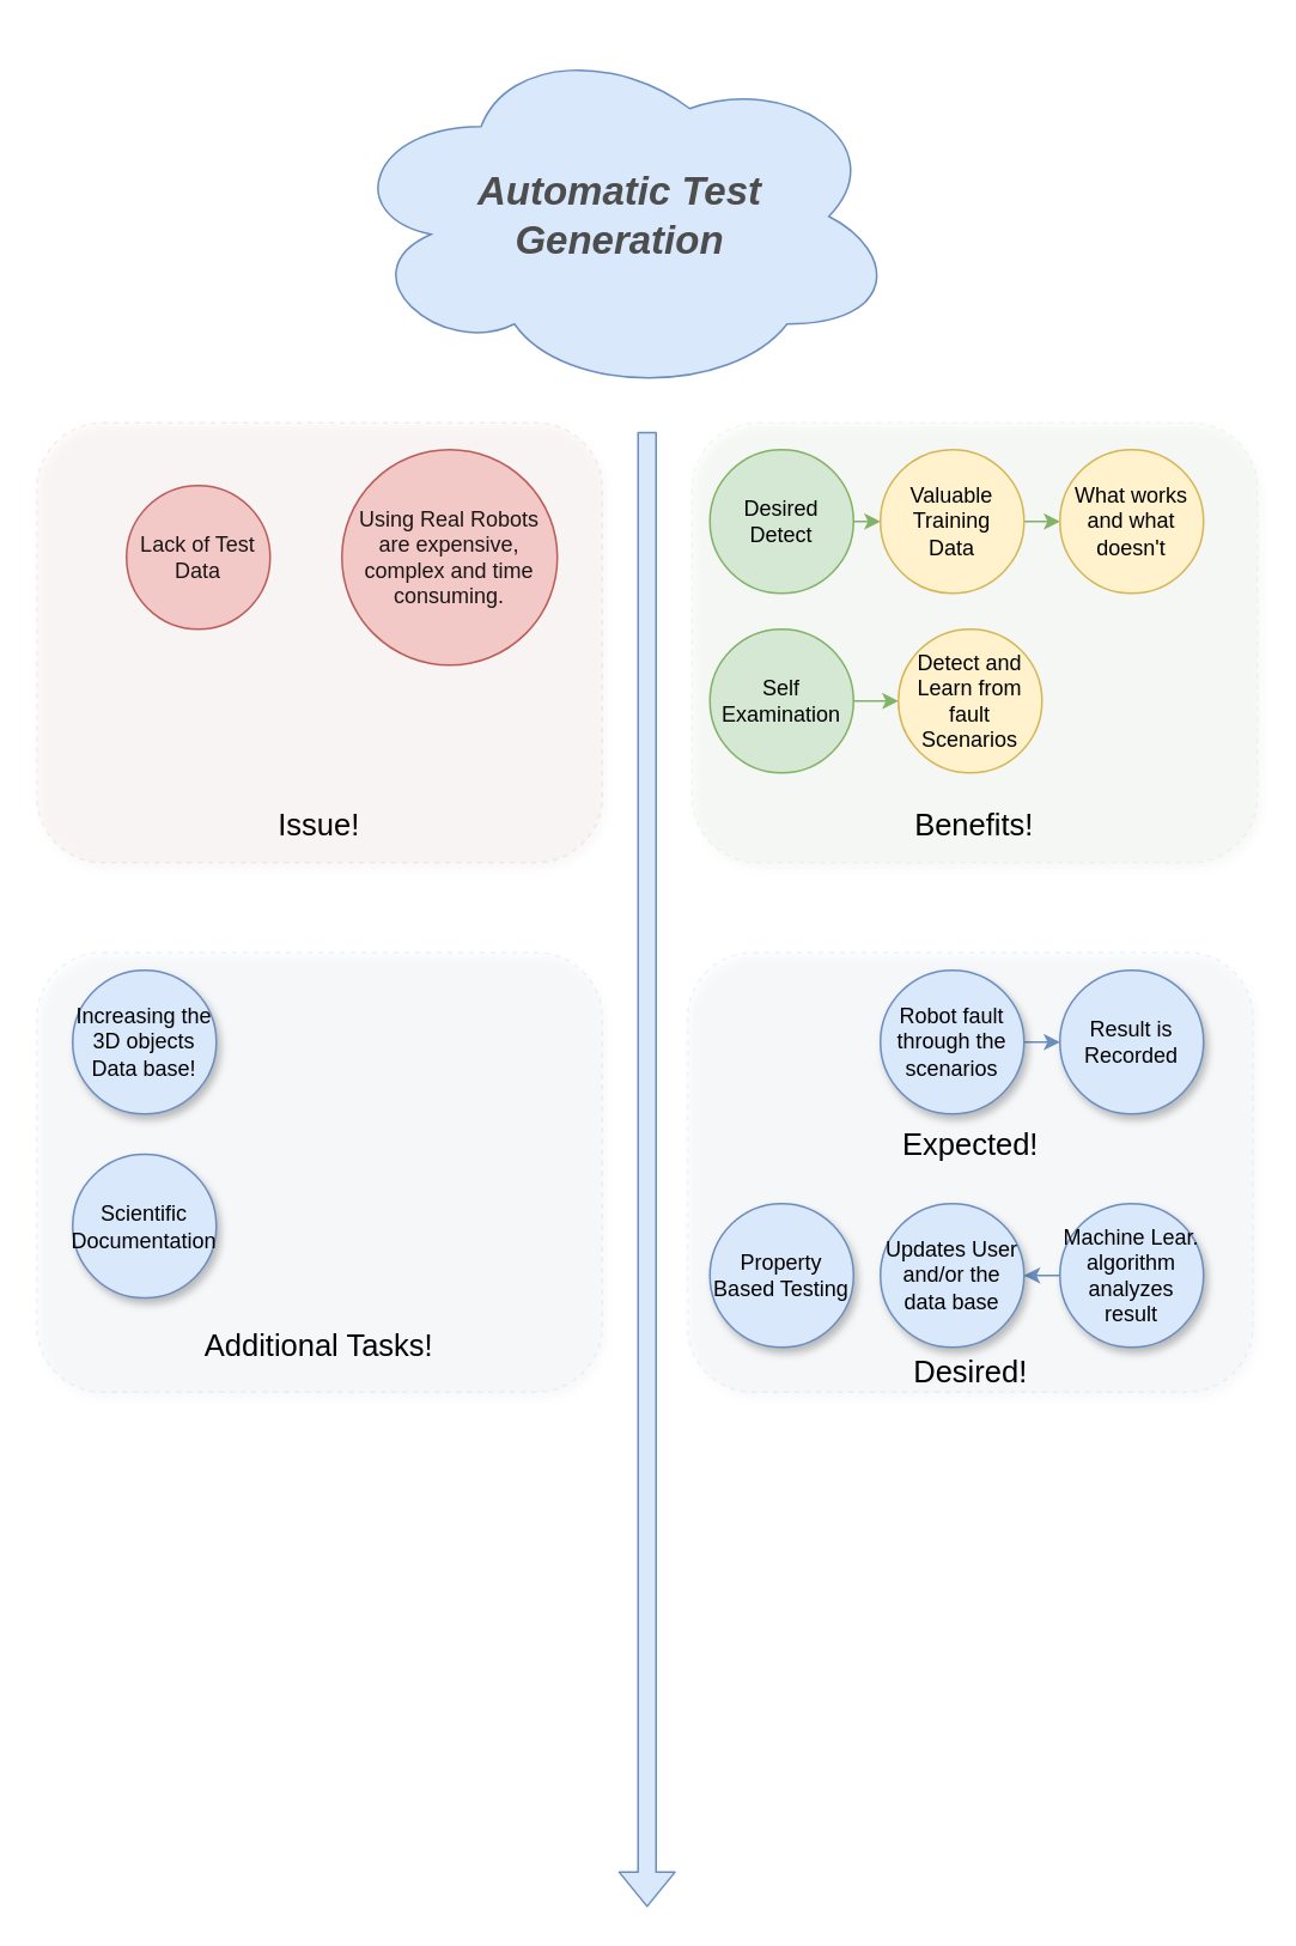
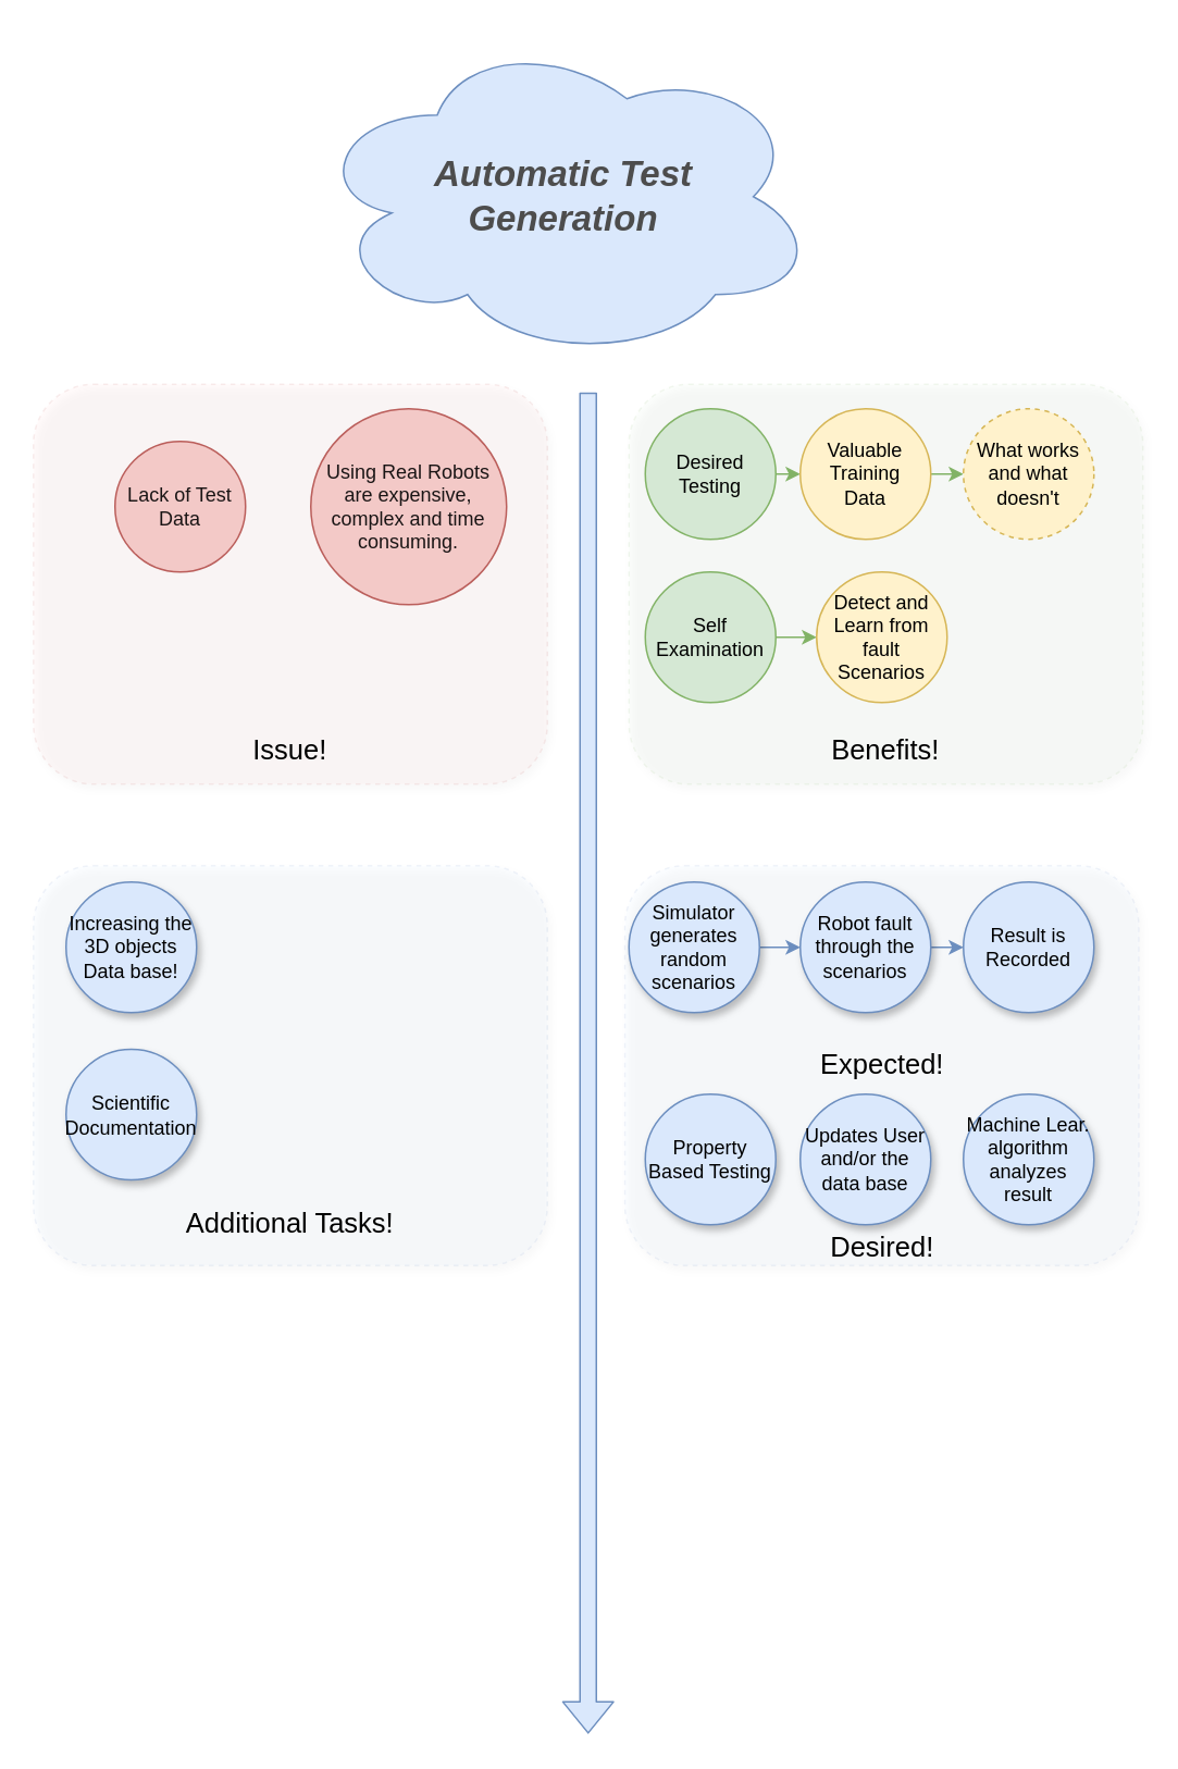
  <mxCell id="0" />
  <mxCell id="1" parent="0" />
  <mxCell id="2" value="" style="rounded=1;whiteSpace=wrap;html=1;dashed=1;fillColor=#d5e8d4;strokeColor=#82b366;shadow=1;opacity=10;" vertex="1" parent="1"><mxGeometry x="385" y="235" width="315" height="245" as="geometry" /></mxCell>
  <mxCell id="3" value="" style="rounded=1;whiteSpace=wrap;html=1;dashed=1;fillColor=#dae8fc;strokeColor=#6c8ebf;shadow=1;opacity=10;" vertex="1" parent="1"><mxGeometry x="20" y="530" width="315" height="245" as="geometry" /></mxCell>
  <mxCell id="4" value="&lt;b style=&quot;font-size: 22px&quot;&gt;&lt;i&gt;&lt;font color=&quot;#4d4d4d&quot;&gt;Automatic Test&lt;br&gt;Generation&lt;/font&gt;&lt;/i&gt;&lt;/b&gt;" style="ellipse;shape=cloud;whiteSpace=wrap;html=1;fillColor=#dae8fc;strokeColor=#6c8ebf;" vertex="1" parent="1"><mxGeometry x="190" y="20" width="310" height="200" as="geometry" /></mxCell>
  <mxCell id="5" style="edgeStyle=orthogonalEdgeStyle;rounded=0;orthogonalLoop=1;jettySize=auto;html=1;exitX=1;exitY=0.5;exitDx=0;exitDy=0;entryX=0;entryY=0.5;entryDx=0;entryDy=0;fillColor=#d5e8d4;strokeColor=#82b366;" edge="1" parent="1" source="6" target="8"><mxGeometry relative="1" as="geometry" /></mxCell>
- <mxCell id="6" value="Desired Detect" style="ellipse;whiteSpace=wrap;html=1;aspect=fixed;fillColor=#d5e8d4;strokeColor=#82b366;" vertex="1" parent="1"><mxGeometry x="395" y="250" width="80" height="80" as="geometry" /></mxCell>
+ <mxCell id="6" value="Desired Testing" style="ellipse;whiteSpace=wrap;html=1;aspect=fixed;fillColor=#d5e8d4;strokeColor=#82b366;" vertex="1" parent="1"><mxGeometry x="395" y="250" width="80" height="80" as="geometry" /></mxCell>
  <mxCell id="7" style="edgeStyle=orthogonalEdgeStyle;rounded=0;orthogonalLoop=1;jettySize=auto;html=1;exitX=1;exitY=0.5;exitDx=0;exitDy=0;entryX=0;entryY=0.5;entryDx=0;entryDy=0;fillColor=#d5e8d4;strokeColor=#82b366;" edge="1" parent="1" source="8" target="14"><mxGeometry relative="1" as="geometry" /></mxCell>
  <mxCell id="8" value="Valuable Training&lt;br&gt;Data" style="ellipse;whiteSpace=wrap;html=1;aspect=fixed;fillColor=#fff2cc;strokeColor=#d6b656;" vertex="1" parent="1"><mxGeometry x="490" y="250" width="80" height="80" as="geometry" /></mxCell>
  <mxCell id="9" value="Lack of Test Data" style="ellipse;whiteSpace=wrap;html=1;aspect=fixed;fillColor=#f8cecc;strokeColor=#b85450;" vertex="1" parent="1"><mxGeometry x="70" y="270" width="80" height="80" as="geometry" /></mxCell>
  <mxCell id="10" style="edgeStyle=orthogonalEdgeStyle;rounded=0;orthogonalLoop=1;jettySize=auto;html=1;exitX=1;exitY=0.5;exitDx=0;exitDy=0;entryX=0;entryY=0.5;entryDx=0;entryDy=0;fillColor=#d5e8d4;strokeColor=#82b366;" edge="1" parent="1" source="11" target="12"><mxGeometry relative="1" as="geometry" /></mxCell>
  <mxCell id="11" value="Self Examination" style="ellipse;whiteSpace=wrap;html=1;aspect=fixed;fillColor=#d5e8d4;strokeColor=#82b366;" vertex="1" parent="1"><mxGeometry x="395" y="350" width="80" height="80" as="geometry" /></mxCell>
  <mxCell id="12" value="Detect and Learn from fault Scenarios" style="ellipse;whiteSpace=wrap;html=1;aspect=fixed;fillColor=#fff2cc;strokeColor=#d6b656;" vertex="1" parent="1"><mxGeometry x="500" y="350" width="80" height="80" as="geometry" /></mxCell>
  <mxCell id="13" value="" style="shape=flexArrow;endArrow=classic;html=1;fillColor=#dae8fc;strokeColor=#6c8ebf;" edge="1" parent="1"><mxGeometry width="50" height="50" relative="1" as="geometry"><mxPoint x="360" y="240" as="sourcePoint" /><mxPoint x="360" y="1061.905" as="targetPoint" /></mxGeometry></mxCell>
- <mxCell id="14" value="What works and what doesn't" style="ellipse;whiteSpace=wrap;html=1;aspect=fixed;fillColor=#fff2cc;strokeColor=#d6b656;" vertex="1" parent="1"><mxGeometry x="590" y="250" width="80" height="80" as="geometry" /></mxCell>
+ <mxCell id="14" value="What works and what doesn't" style="ellipse;whiteSpace=wrap;html=1;aspect=fixed;fillColor=#fff2cc;strokeColor=#d6b656;dashed=1;" vertex="1" parent="1"><mxGeometry x="590" y="250" width="80" height="80" as="geometry" /></mxCell>
  <mxCell id="15" value="Using Real Robots are expensive, complex and time consuming." style="ellipse;whiteSpace=wrap;html=1;aspect=fixed;fillColor=#f8cecc;strokeColor=#b85450;" vertex="1" parent="1"><mxGeometry x="190" y="250" width="120" height="120" as="geometry" /></mxCell>
  <mxCell id="16" value="" style="rounded=1;whiteSpace=wrap;html=1;dashed=1;fillColor=#f8cecc;strokeColor=#b85450;shadow=1;opacity=10;" vertex="1" parent="1"><mxGeometry x="20" y="235" width="315" height="245" as="geometry" /></mxCell>
  <mxCell id="17" value="&lt;font style=&quot;font-size: 17px&quot;&gt;Issue!&lt;/font&gt;" style="text;html=1;strokeColor=none;fillColor=none;align=center;verticalAlign=middle;whiteSpace=wrap;rounded=0;shadow=1;dashed=1;opacity=10;" vertex="1" parent="1"><mxGeometry x="71.25" y="450" width="212.5" height="20" as="geometry" /></mxCell>
  <mxCell id="18" value="&lt;font style=&quot;font-size: 17px&quot;&gt;Benefits!&lt;/font&gt;" style="text;html=1;strokeColor=none;fillColor=none;align=center;verticalAlign=middle;whiteSpace=wrap;rounded=0;shadow=1;dashed=1;opacity=10;" vertex="1" parent="1"><mxGeometry x="436.25" y="450" width="212.5" height="20" as="geometry" /></mxCell>
  <mxCell id="19" value="" style="rounded=1;whiteSpace=wrap;html=1;dashed=1;fillColor=#dae8fc;strokeColor=#6c8ebf;shadow=1;opacity=10;" vertex="1" parent="1"><mxGeometry x="382.5" y="530" width="315" height="245" as="geometry" /></mxCell>
  <mxCell id="20" value="&lt;span style=&quot;font-size: 17px&quot;&gt;Additional Tasks!&lt;/span&gt;" style="text;html=1;strokeColor=none;fillColor=none;align=center;verticalAlign=middle;whiteSpace=wrap;rounded=0;shadow=1;dashed=1;opacity=10;" vertex="1" parent="1"><mxGeometry x="71.25" y="740" width="212.5" height="20" as="geometry" /></mxCell>
- <mxCell id="21" value="&lt;span style=&quot;font-size: 17px&quot;&gt;Expected!&lt;/span&gt;" style="text;html=1;strokeColor=none;fillColor=none;align=center;verticalAlign=middle;whiteSpace=wrap;rounded=0;shadow=1;dashed=1;opacity=10;" vertex="1" parent="1"><mxGeometry x="433.75" y="627.5" width="212.5" height="20" as="geometry" /></mxCell>
+ <mxCell id="21" value="&lt;span style=&quot;font-size: 17px&quot;&gt;Expected!&lt;/span&gt;" style="text;html=1;strokeColor=none;fillColor=none;align=center;verticalAlign=middle;whiteSpace=wrap;rounded=0;shadow=1;dashed=1;opacity=10;" vertex="1" parent="1"><mxGeometry x="433.75" y="642.5" width="212.5" height="20" as="geometry" /></mxCell>
+ <mxCell id="22" style="edgeStyle=orthogonalEdgeStyle;rounded=0;orthogonalLoop=1;jettySize=auto;html=1;exitX=1;exitY=0.5;exitDx=0;exitDy=0;entryX=0;entryY=0.5;entryDx=0;entryDy=0;fillColor=#dae8fc;strokeColor=#6c8ebf;" edge="1" parent="1" source="23" target="25"><mxGeometry relative="1" as="geometry" /></mxCell>
+ <mxCell id="23" value="Simulator generates random scenarios" style="ellipse;whiteSpace=wrap;html=1;aspect=fixed;shadow=1;fillColor=#dae8fc;strokeColor=#6c8ebf;" vertex="1" parent="1"><mxGeometry x="385" y="540" width="80" height="80" as="geometry" /></mxCell>
  <mxCell id="24" style="edgeStyle=orthogonalEdgeStyle;rounded=0;orthogonalLoop=1;jettySize=auto;html=1;exitX=1;exitY=0.5;exitDx=0;exitDy=0;entryX=0;entryY=0.5;entryDx=0;entryDy=0;fillColor=#dae8fc;strokeColor=#6c8ebf;" edge="1" parent="1" source="25" target="26"><mxGeometry relative="1" as="geometry" /></mxCell>
  <mxCell id="25" value="Robot fault through the scenarios" style="ellipse;whiteSpace=wrap;html=1;aspect=fixed;shadow=1;fillColor=#dae8fc;strokeColor=#6c8ebf;" vertex="1" parent="1"><mxGeometry x="490" y="540" width="80" height="80" as="geometry" /></mxCell>
  <mxCell id="26" value="Result is Recorded" style="ellipse;whiteSpace=wrap;html=1;aspect=fixed;shadow=1;fillColor=#dae8fc;strokeColor=#6c8ebf;" vertex="1" parent="1"><mxGeometry x="590" y="540" width="80" height="80" as="geometry" /></mxCell>
- <mxCell id="27" style="edgeStyle=orthogonalEdgeStyle;rounded=0;orthogonalLoop=1;jettySize=auto;html=1;exitX=0;exitY=0.5;exitDx=0;exitDy=0;fillColor=#dae8fc;strokeColor=#6c8ebf;" edge="1" parent="1" source="28" target="29"><mxGeometry relative="1" as="geometry" /></mxCell>
  <mxCell id="28" value="Machine Lear.&lt;br&gt;algorithm analyzes result" style="ellipse;whiteSpace=wrap;html=1;aspect=fixed;shadow=1;fillColor=#dae8fc;strokeColor=#6c8ebf;" vertex="1" parent="1"><mxGeometry x="590" y="670" width="80" height="80" as="geometry" /></mxCell>
  <mxCell id="29" value="Updates User and/or the data base" style="ellipse;whiteSpace=wrap;html=1;aspect=fixed;shadow=1;fillColor=#dae8fc;strokeColor=#6c8ebf;" vertex="1" parent="1"><mxGeometry x="490" y="670" width="80" height="80" as="geometry" /></mxCell>
  <mxCell id="30" value="&lt;span style=&quot;font-size: 17px&quot;&gt;Desired!&lt;/span&gt;" style="text;html=1;strokeColor=none;fillColor=none;align=center;verticalAlign=middle;whiteSpace=wrap;rounded=0;shadow=1;dashed=1;opacity=10;" vertex="1" parent="1"><mxGeometry x="433.75" y="755" width="212.5" height="20" as="geometry" /></mxCell>
  <mxCell id="31" value="Increasing the 3D objects Data base!" style="ellipse;whiteSpace=wrap;html=1;aspect=fixed;shadow=1;fillColor=#dae8fc;strokeColor=#6c8ebf;" vertex="1" parent="1"><mxGeometry x="40" y="540" width="80" height="80" as="geometry" /></mxCell>
  <mxCell id="32" value="Property Based Testing" style="ellipse;whiteSpace=wrap;html=1;aspect=fixed;shadow=1;fillColor=#dae8fc;strokeColor=#6c8ebf;" vertex="1" parent="1"><mxGeometry x="395" y="670" width="80" height="80" as="geometry" /></mxCell>
  <mxCell id="33" value="Scientific Documentation" style="ellipse;whiteSpace=wrap;html=1;aspect=fixed;shadow=1;fillColor=#dae8fc;strokeColor=#6c8ebf;" vertex="1" parent="1"><mxGeometry x="40" y="642.5" width="80" height="80" as="geometry" /></mxCell>
